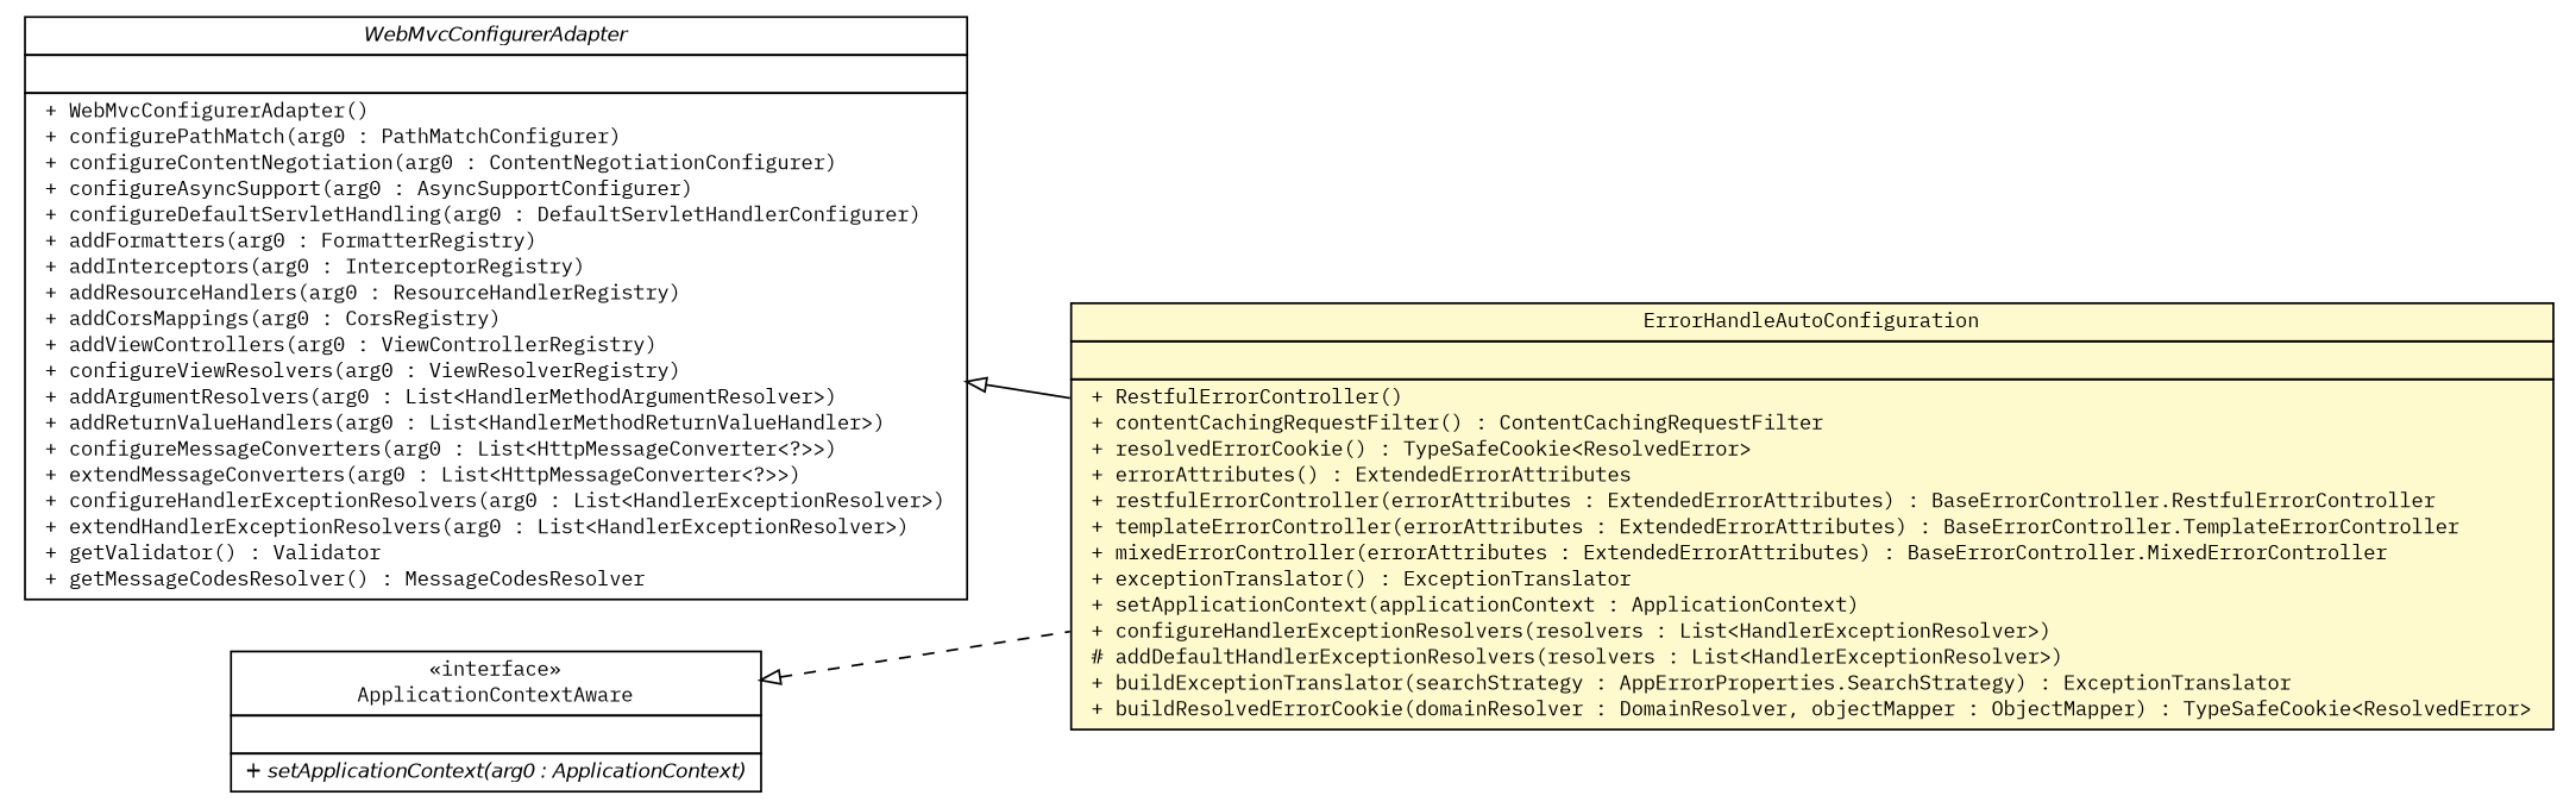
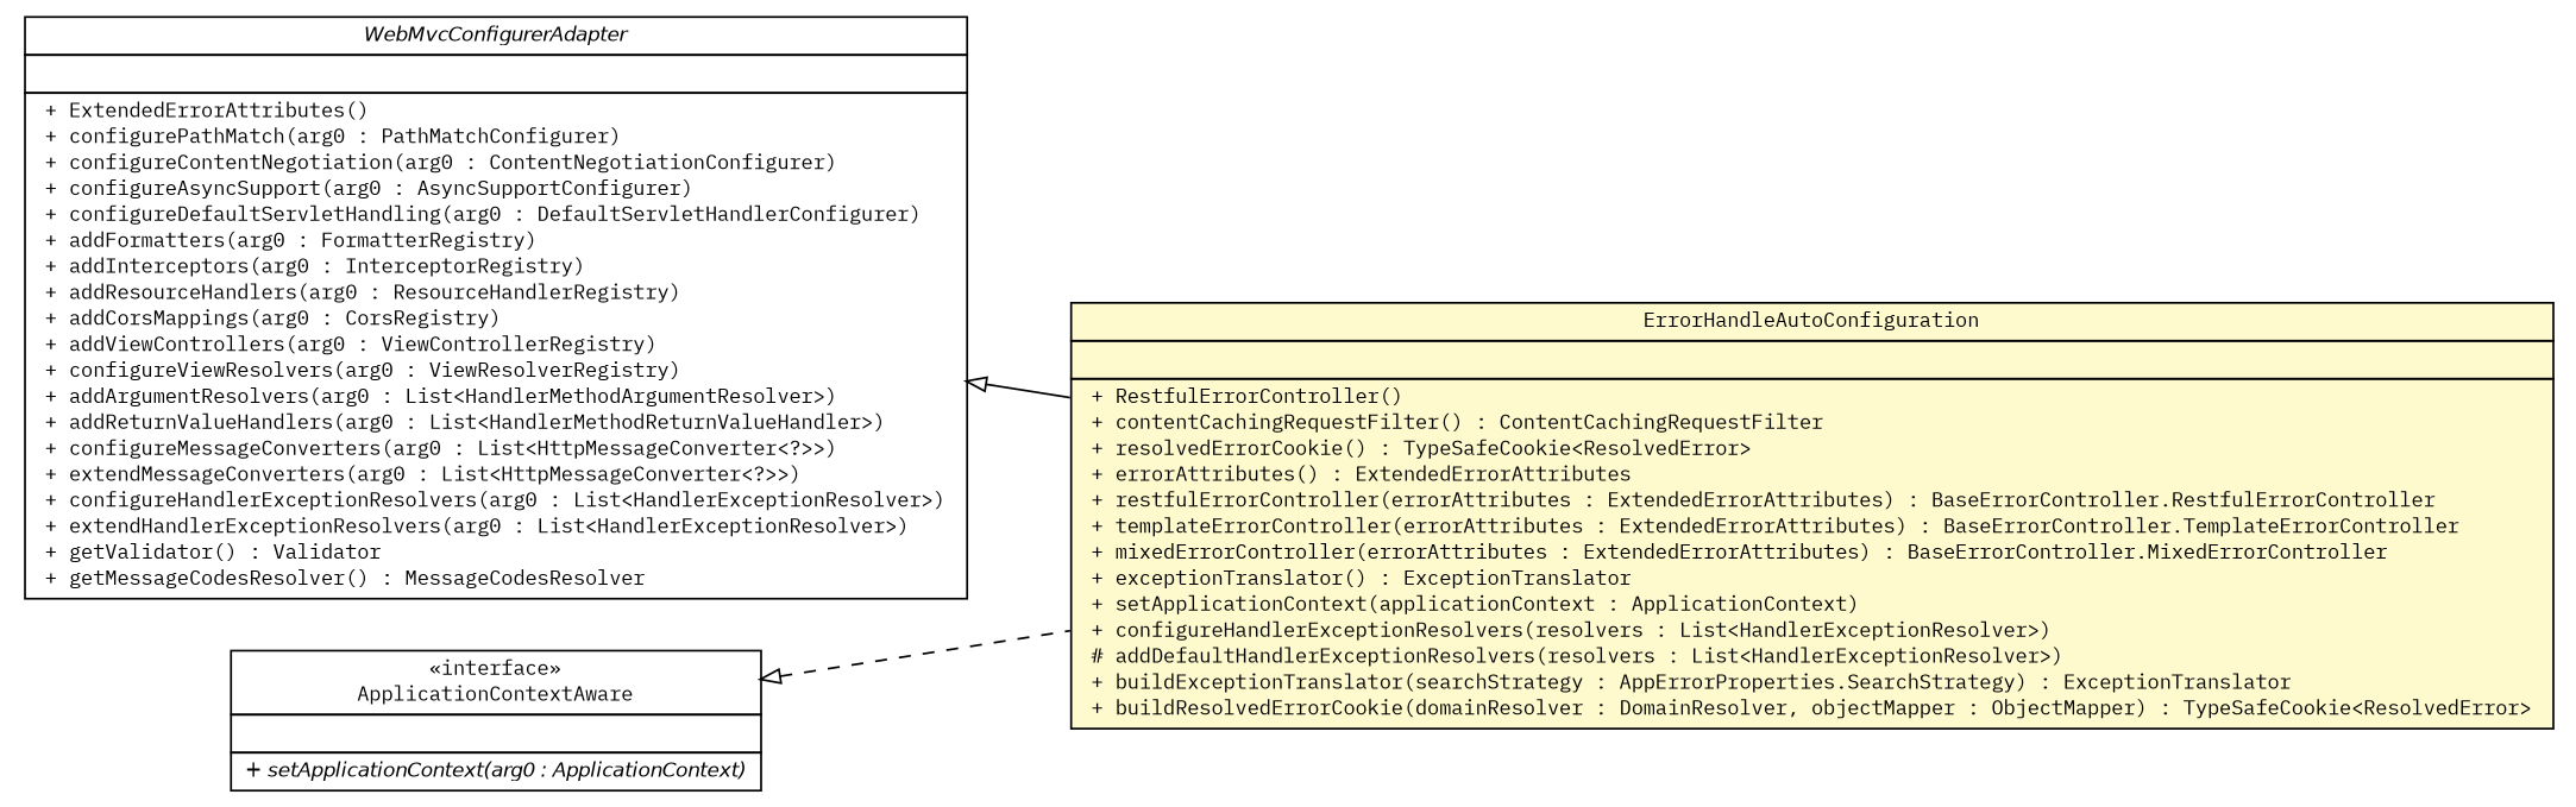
  digraph {
    fontname="IBM Plex Mono"
    nodesep=0.25
    rankdir=LR
    ranksep=0.5
    node [fontcolor=black fontname="IBM Plex Mono" fontsize=10.0 shape=plaintext]
    edge [arrowtail=empty dir=back fontname="IBM Plex Mono" fontsize=10 headport=p labelfontname=Helvetica labelfontsize=10 tailport=p]
    n1 [label=<<table title="com.yirendai.oss.lib.errorhandle.starter.ErrorHandleAutoConfiguration" border="0" cellborder="1" cellspacing="0" cellpadding="2" port="p" bgcolor="lemonChiffon" href="./ErrorHandleAutoConfiguration.html"> 		<tr><td><table border="0" cellspacing="0" cellpadding="1"> <tr><td align="center" balign="center"> ErrorHandleAutoConfiguration </td></tr> 		</table></td></tr> 		<tr><td><table border="0" cellspacing="0" cellpadding="1"> <tr><td align="left" balign="left">  </td></tr> 		</table></td></tr> 		<tr><td><table border="0" cellspacing="0" cellpadding="1"> <tr><td align="left" balign="left"> + RestfulErrorController() </td></tr> <tr><td align="left" balign="left"> + contentCachingRequestFilter() : ContentCachingRequestFilter </td></tr> <tr><td align="left" balign="left"> + resolvedErrorCookie() : TypeSafeCookie&lt;ResolvedError&gt; </td></tr> <tr><td align="left" balign="left"> + errorAttributes() : ExtendedErrorAttributes </td></tr> <tr><td align="left" balign="left"> + restfulErrorController(errorAttributes : ExtendedErrorAttributes) : BaseErrorController.RestfulErrorController </td></tr> <tr><td align="left" balign="left"> + templateErrorController(errorAttributes : ExtendedErrorAttributes) : BaseErrorController.TemplateErrorController </td></tr> <tr><td align="left" balign="left"> + mixedErrorController(errorAttributes : ExtendedErrorAttributes) : BaseErrorController.MixedErrorController </td></tr> <tr><td align="left" balign="left"> + exceptionTranslator() : ExceptionTranslator </td></tr> <tr><td align="left" balign="left"> + setApplicationContext(applicationContext : ApplicationContext) </td></tr> <tr><td align="left" balign="left"> + configureHandlerExceptionResolvers(resolvers : List&lt;HandlerExceptionResolver&gt;) </td></tr> <tr><td align="left" balign="left"> # addDefaultHandlerExceptionResolvers(resolvers : List&lt;HandlerExceptionResolver&gt;) </td></tr> <tr><td align="left" balign="left"> + buildExceptionTranslator(searchStrategy : AppErrorProperties.SearchStrategy) : ExceptionTranslator </td></tr> <tr><td align="left" balign="left"> + buildResolvedErrorCookie(domainResolver : DomainResolver, objectMapper : ObjectMapper) : TypeSafeCookie&lt;ResolvedError&gt; </td></tr> 		</table></td></tr> 		</table>>]
-   n2 [label=<<table title="org.springframework.web.servlet.config.annotation.WebMvcConfigurerAdapter" border="0" cellborder="1" cellspacing="0" cellpadding="2" port="p" href="http://java.sun.com/j2se/1.4.2/docs/api/org/springframework/web/servlet/config/annotation/WebMvcConfigurerAdapter.html"> 		<tr><td><table border="0" cellspacing="0" cellpadding="1"> <tr><td align="center" balign="center"><font face="Helvetica-Oblique"> WebMvcConfigurerAdapter </font></td></tr> 		</table></td></tr> 		<tr><td><table border="0" cellspacing="0" cellpadding="1"> <tr><td align="left" balign="left">  </td></tr> 		</table></td></tr> 		<tr><td><table border="0" cellspacing="0" cellpadding="1"> <tr><td align="left" balign="left"> + WebMvcConfigurerAdapter() </td></tr> <tr><td align="left" balign="left"> + configurePathMatch(arg0 : PathMatchConfigurer) </td></tr> <tr><td align="left" balign="left"> + configureContentNegotiation(arg0 : ContentNegotiationConfigurer) </td></tr> <tr><td align="left" balign="left"> + configureAsyncSupport(arg0 : AsyncSupportConfigurer) </td></tr> <tr><td align="left" balign="left"> + configureDefaultServletHandling(arg0 : DefaultServletHandlerConfigurer) </td></tr> <tr><td align="left" balign="left"> + addFormatters(arg0 : FormatterRegistry) </td></tr> <tr><td align="left" balign="left"> + addInterceptors(arg0 : InterceptorRegistry) </td></tr> <tr><td align="left" balign="left"> + addResourceHandlers(arg0 : ResourceHandlerRegistry) </td></tr> <tr><td align="left" balign="left"> + addCorsMappings(arg0 : CorsRegistry) </td></tr> <tr><td align="left" balign="left"> + addViewControllers(arg0 : ViewControllerRegistry) </td></tr> <tr><td align="left" balign="left"> + configureViewResolvers(arg0 : ViewResolverRegistry) </td></tr> <tr><td align="left" balign="left"> + addArgumentResolvers(arg0 : List&lt;HandlerMethodArgumentResolver&gt;) </td></tr> <tr><td align="left" balign="left"> + addReturnValueHandlers(arg0 : List&lt;HandlerMethodReturnValueHandler&gt;) </td></tr> <tr><td align="left" balign="left"> + configureMessageConverters(arg0 : List&lt;HttpMessageConverter&lt;?&gt;&gt;) </td></tr> <tr><td align="left" balign="left"> + extendMessageConverters(arg0 : List&lt;HttpMessageConverter&lt;?&gt;&gt;) </td></tr> <tr><td align="left" balign="left"> + configureHandlerExceptionResolvers(arg0 : List&lt;HandlerExceptionResolver&gt;) </td></tr> <tr><td align="left" balign="left"> + extendHandlerExceptionResolvers(arg0 : List&lt;HandlerExceptionResolver&gt;) </td></tr> <tr><td align="left" balign="left"> + getValidator() : Validator </td></tr> <tr><td align="left" balign="left"> + getMessageCodesResolver() : MessageCodesResolver </td></tr> 		</table></td></tr> 		</table>>]
+   n2 [label=<<table title="org.springframework.web.servlet.config.annotation.WebMvcConfigurerAdapter" border="0" cellborder="1" cellspacing="0" cellpadding="2" port="p" href="http://java.sun.com/j2se/1.4.2/docs/api/org/springframework/web/servlet/config/annotation/WebMvcConfigurerAdapter.html"> 		<tr><td><table border="0" cellspacing="0" cellpadding="1"> <tr><td align="center" balign="center"><font face="Helvetica-Oblique"> WebMvcConfigurerAdapter </font></td></tr> 		</table></td></tr> 		<tr><td><table border="0" cellspacing="0" cellpadding="1"> <tr><td align="left" balign="left">  </td></tr> 		</table></td></tr> 		<tr><td><table border="0" cellspacing="0" cellpadding="1"> <tr><td align="left" balign="left"> + ExtendedErrorAttributes() </td></tr> <tr><td align="left" balign="left"> + configurePathMatch(arg0 : PathMatchConfigurer) </td></tr> <tr><td align="left" balign="left"> + configureContentNegotiation(arg0 : ContentNegotiationConfigurer) </td></tr> <tr><td align="left" balign="left"> + configureAsyncSupport(arg0 : AsyncSupportConfigurer) </td></tr> <tr><td align="left" balign="left"> + configureDefaultServletHandling(arg0 : DefaultServletHandlerConfigurer) </td></tr> <tr><td align="left" balign="left"> + addFormatters(arg0 : FormatterRegistry) </td></tr> <tr><td align="left" balign="left"> + addInterceptors(arg0 : InterceptorRegistry) </td></tr> <tr><td align="left" balign="left"> + addResourceHandlers(arg0 : ResourceHandlerRegistry) </td></tr> <tr><td align="left" balign="left"> + addCorsMappings(arg0 : CorsRegistry) </td></tr> <tr><td align="left" balign="left"> + addViewControllers(arg0 : ViewControllerRegistry) </td></tr> <tr><td align="left" balign="left"> + configureViewResolvers(arg0 : ViewResolverRegistry) </td></tr> <tr><td align="left" balign="left"> + addArgumentResolvers(arg0 : List&lt;HandlerMethodArgumentResolver&gt;) </td></tr> <tr><td align="left" balign="left"> + addReturnValueHandlers(arg0 : List&lt;HandlerMethodReturnValueHandler&gt;) </td></tr> <tr><td align="left" balign="left"> + configureMessageConverters(arg0 : List&lt;HttpMessageConverter&lt;?&gt;&gt;) </td></tr> <tr><td align="left" balign="left"> + extendMessageConverters(arg0 : List&lt;HttpMessageConverter&lt;?&gt;&gt;) </td></tr> <tr><td align="left" balign="left"> + configureHandlerExceptionResolvers(arg0 : List&lt;HandlerExceptionResolver&gt;) </td></tr> <tr><td align="left" balign="left"> + extendHandlerExceptionResolvers(arg0 : List&lt;HandlerExceptionResolver&gt;) </td></tr> <tr><td align="left" balign="left"> + getValidator() : Validator </td></tr> <tr><td align="left" balign="left"> + getMessageCodesResolver() : MessageCodesResolver </td></tr> 		</table></td></tr> 		</table>>]
    n3 [label=<<table title="org.springframework.context.ApplicationContextAware" border="0" cellborder="1" cellspacing="0" cellpadding="2" port="p" href="http://java.sun.com/j2se/1.4.2/docs/api/org/springframework/context/ApplicationContextAware.html"> 		<tr><td><table border="0" cellspacing="0" cellpadding="1"> <tr><td align="center" balign="center"> &#171;interface&#187; </td></tr> <tr><td align="center" balign="center"> ApplicationContextAware </td></tr> 		</table></td></tr> 		<tr><td><table border="0" cellspacing="0" cellpadding="1"> <tr><td align="left" balign="left">  </td></tr> 		</table></td></tr> 		<tr><td><table border="0" cellspacing="0" cellpadding="1"> <tr><td align="left" balign="left"><font face="Helvetica-Oblique" point-size="10.0"> + setApplicationContext(arg0 : ApplicationContext) </font></td></tr> 		</table></td></tr> 		</table>>]
    n2 -> n1
    n3 -> n1 [style=dashed]
  }
